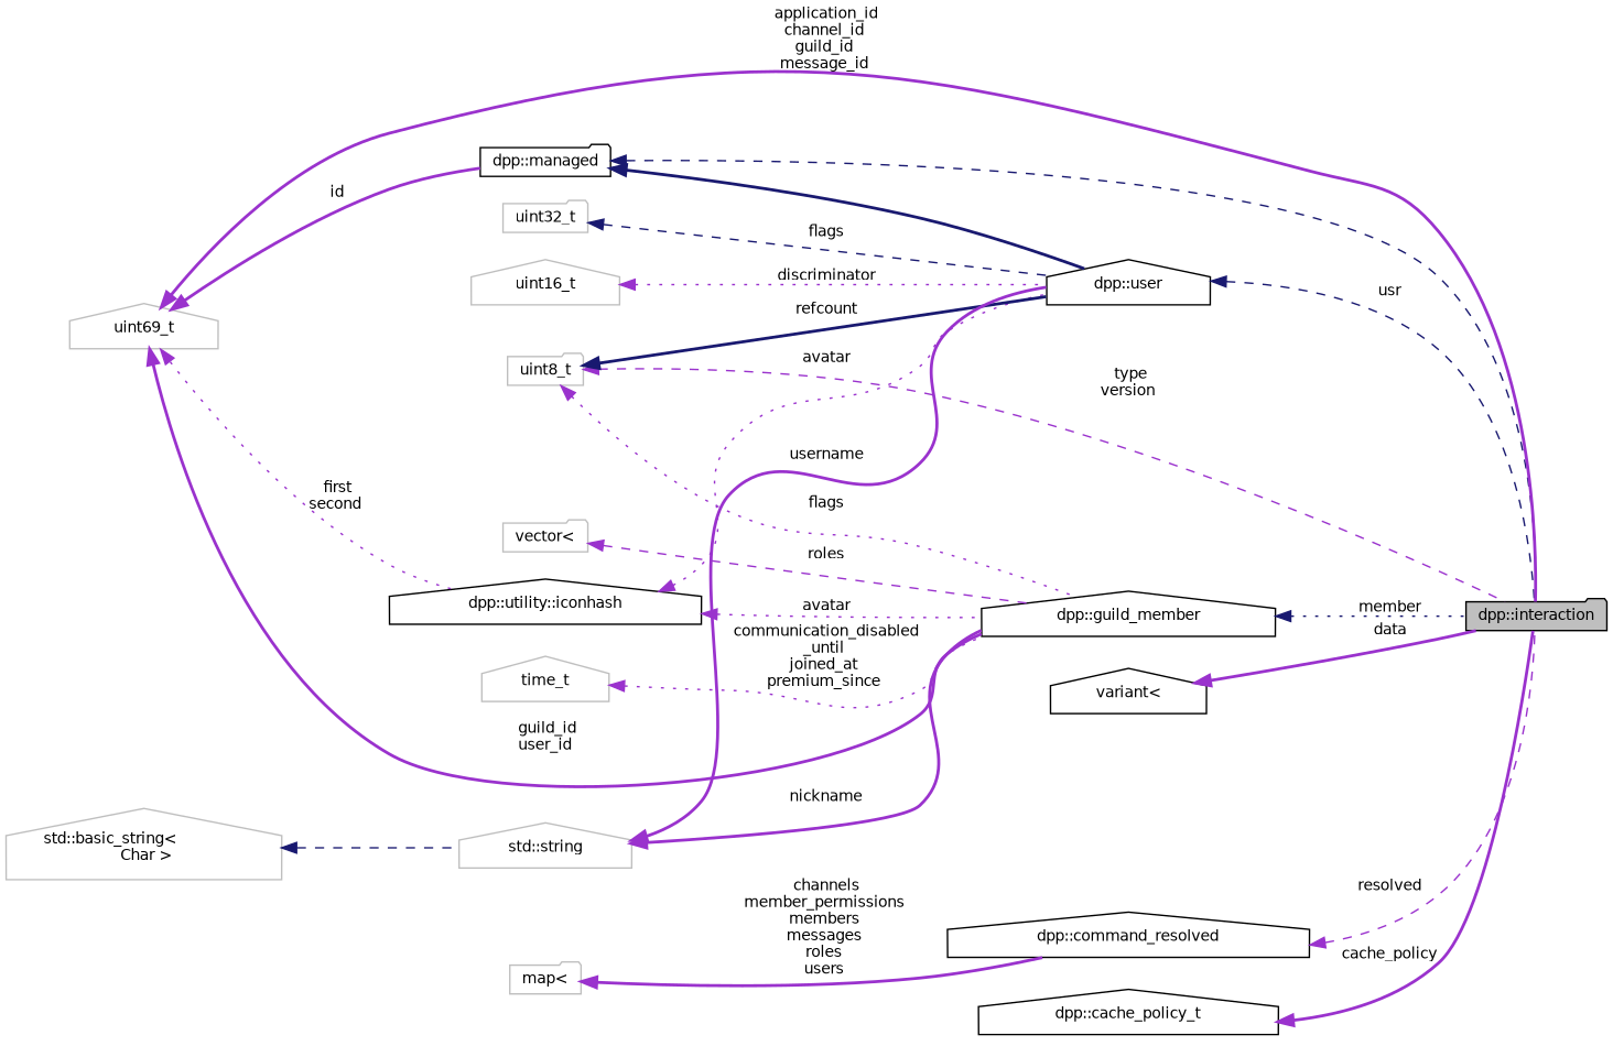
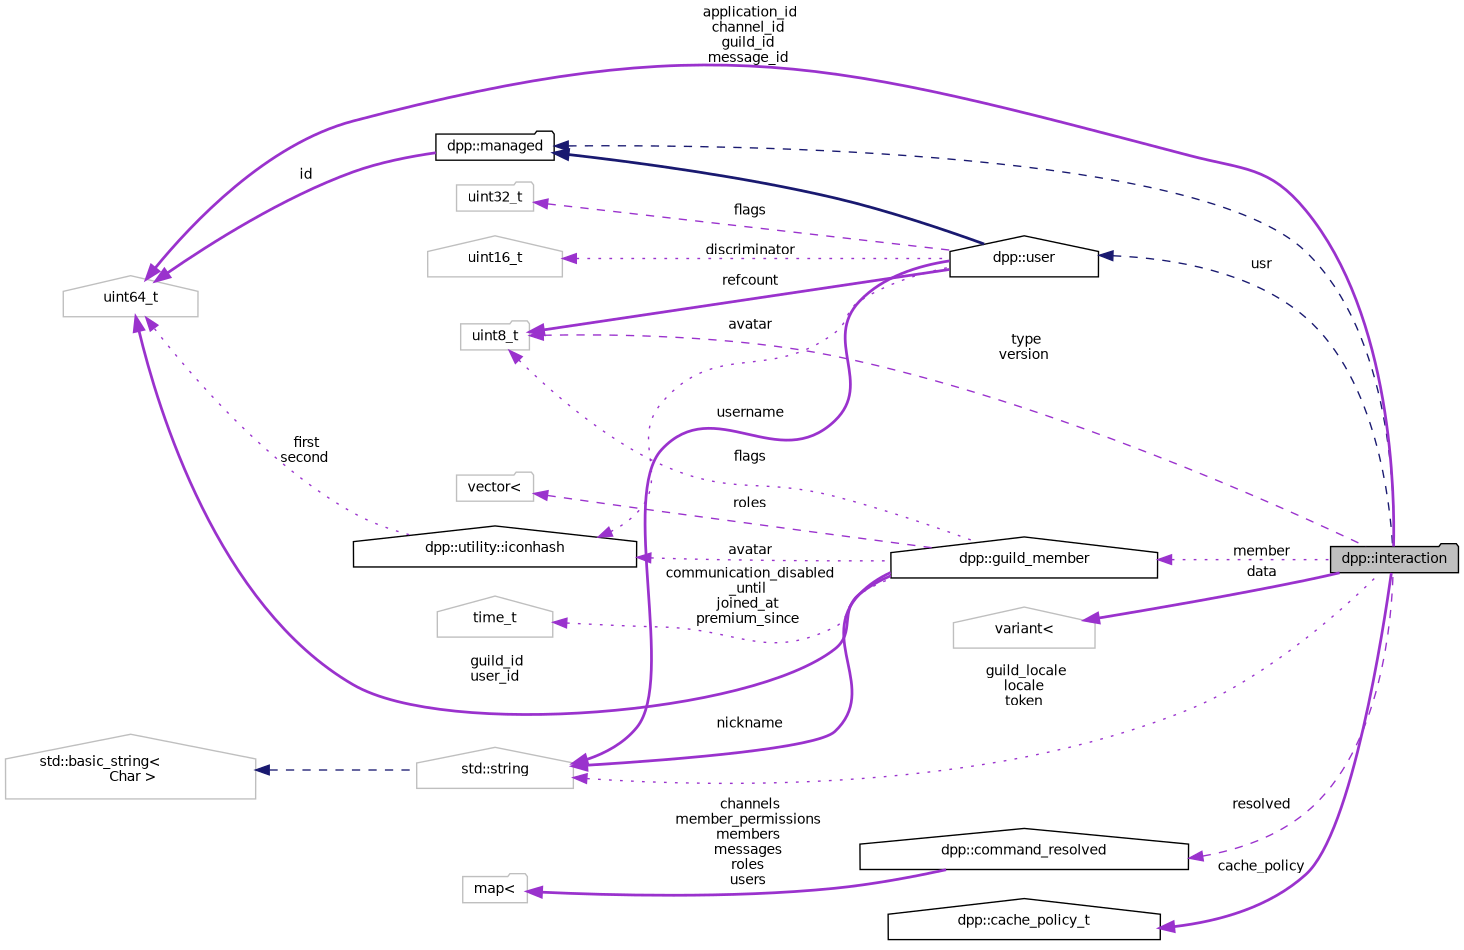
  digraph {
    rankdir=LR
    node [color=grey75 fontname=Helvetica fontsize=10 shape=house]
    edge [color=darkorchid3 dir=back fontname=Helvetica fontsize=10 labelfontname=Helvetica labelfontsize=10 style=bold]
    n1 [color=black fillcolor=grey75 fontcolor=black height=0.2 label="dpp::interaction" shape=folder style=filled width=0.4]
    n2 [color=black height=0.2 label="dpp::managed" shape=folder width=0.4]
    n3 [color=black height=0.2 label="dpp::user" width=0.4]
-   n4 [height=0.2 label=uint69_t width=0.4]
+   n4 [height=0.2 label=uint64_t width=0.4]
    n5 [color=black height=0.2 label="dpp::guild_member" width=0.4]
    n6 [color=black height=0.2 label="dpp::utility::iconhash" width=0.4]
    n7 [height=0.2 label=uint8_t shape=folder width=0.4]
-   n8 [color=black height=0.2 label="variant\<" width=0.4]
+   n8 [height=0.2 label="variant\<" width=0.4]
    n9 [height=0.2 label="std::string" width=0.4]
    n10 [height=0.2 label="std::basic_string\<\l Char \>" width=0.4]
    n11 [height=0.2 label="vector\<" shape=folder width=0.4]
    n12 [height=0.2 label=time_t width=0.4]
    n13 [height=0.2 label=uint16_t width=0.4]
    n14 [height=0.2 label=uint32_t shape=folder width=0.4]
    n15 [color=black height=0.2 label="dpp::command_resolved" width=0.4]
    n16 [height=0.2 label="map\<" shape=folder width=0.4]
    n17 [color=black height=0.2 label="dpp::cache_policy_t" width=0.4]
    n2 -> n1 [color=midnightblue style=dashed]
    n2 -> n3 [color=midnightblue]
    n3 -> n1 [color=midnightblue label=" usr" style=dashed]
    n4 -> n1 [label=" application_id\nchannel_id\nguild_id\nmessage_id"]
    n4 -> n2 [label=" id"]
    n4 -> n5 [label=" guild_id\nuser_id"]
    n4 -> n6 [label=" first\nsecond" style=dotted]
-   n5 -> n1 [color=midnightblue label=" member" style=dotted]
+   n5 -> n1 [label=" member" style=dotted]
    n6 -> n3 [label=" avatar" style=dotted]
    n6 -> n5 [label=" avatar" style=dotted]
    n7 -> n1 [label=" type\nversion" style=dashed]
-   n7 -> n3 [color=midnightblue label=" refcount"]
+   n7 -> n3 [label=" refcount"]
    n7 -> n5 [label=" flags" style=dotted]
    n8 -> n1 [label=" data"]
+   n9 -> n1 [label=" guild_locale\nlocale\ntoken" style=dotted]
    n9 -> n3 [label=" username"]
    n9 -> n5 [label=" nickname"]
    n10 -> n9 [color=midnightblue style=dashed]
    n11 -> n5 [label=" roles" style=dashed]
    n12 -> n5 [label=" communication_disabled\l_until\njoined_at\npremium_since" style=dotted]
    n13 -> n3 [label=" discriminator" style=dotted]
-   n14 -> n3 [color=midnightblue label=" flags" style=dashed]
+   n14 -> n3 [label=" flags" style=dashed]
    n15 -> n1 [label=" resolved" style=dashed]
    n16 -> n15 [label=" channels\nmember_permissions\nmembers\nmessages\nroles\nusers"]
    n17 -> n1 [label=" cache_policy"]
  }
